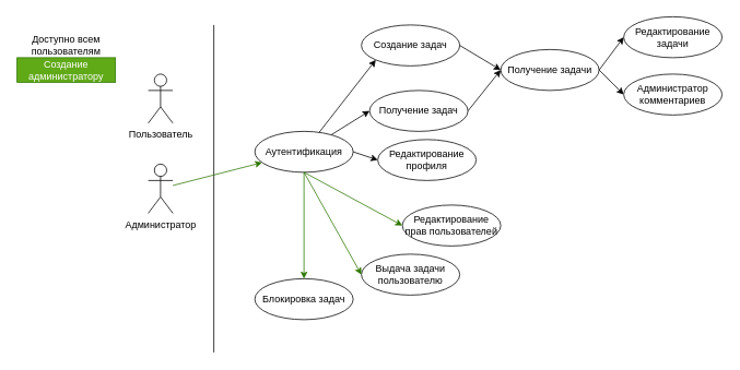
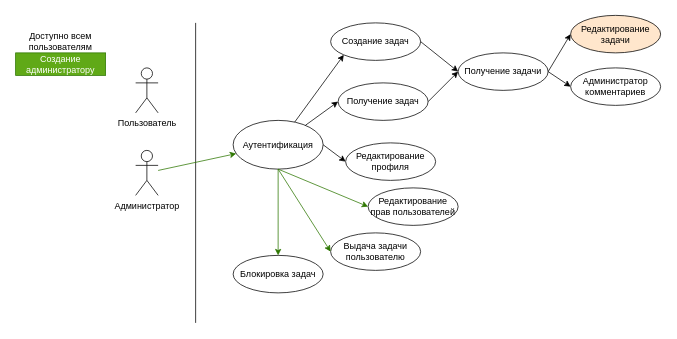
  <mxCell id="0" />
  <mxCell id="1" parent="0" />
  <mxCell id="2" value="Пользователь" style="shape=umlActor;verticalLabelPosition=bottom;verticalAlign=top;html=1;outlineConnect=0;" parent="1" vertex="1"><mxGeometry x="180" y="90" width="30" height="60" as="geometry" /></mxCell>
  <mxCell id="3" value="Администратор" style="shape=umlActor;verticalLabelPosition=bottom;verticalAlign=top;html=1;outlineConnect=0;" parent="1" vertex="1"><mxGeometry x="180" y="200" width="30" height="60" as="geometry" /></mxCell>
  <mxCell id="4" value="" style="endArrow=none;html=1;rounded=0;" parent="1" edge="1"><mxGeometry width="50" height="50" relative="1" as="geometry"><mxPoint x="260" y="430" as="sourcePoint" /><mxPoint x="260" y="30" as="targetPoint" /></mxGeometry></mxCell>
- <mxCell id="5" value="Аутентификация" style="ellipse;whiteSpace=wrap;html=1;" vertex="1" parent="1"><mxGeometry x="310" y="160" width="120" height="50" as="geometry" /></mxCell>
+ <mxCell id="5" value="Аутентификация" style="ellipse;whiteSpace=wrap;html=1;" vertex="1" parent="1"><mxGeometry x="310" y="160" width="120" height="65" as="geometry" /></mxCell>
  <mxCell id="6" value="Создание задач" style="ellipse;whiteSpace=wrap;html=1;" vertex="1" parent="1"><mxGeometry x="440" y="30" width="120" height="50" as="geometry" /></mxCell>
  <mxCell id="7" value="Выдача задачи пользователю" style="ellipse;whiteSpace=wrap;html=1;" vertex="1" parent="1"><mxGeometry x="440" y="310" width="120" height="50" as="geometry" /></mxCell>
  <mxCell id="8" value="Редактирование прав пользователей" style="ellipse;whiteSpace=wrap;html=1;" vertex="1" parent="1"><mxGeometry x="490" y="250" width="120" height="50" as="geometry" /></mxCell>
- <mxCell id="9" value="Редактирование профиля" style="ellipse;whiteSpace=wrap;html=1;" vertex="1" parent="1"><mxGeometry x="460" y="170" width="120" height="50" as="geometry" /></mxCell>
+ <mxCell id="9" value="Редактирование профиля" style="ellipse;whiteSpace=wrap;html=1;" vertex="1" parent="1"><mxGeometry x="460" y="190" width="120" height="50" as="geometry" /></mxCell>
  <mxCell id="10" value="Администратор комментариев" style="ellipse;whiteSpace=wrap;html=1;" vertex="1" parent="1"><mxGeometry x="760" y="90" width="120" height="50" as="geometry" /></mxCell>
  <mxCell id="11" value="Блокировка задач" style="ellipse;whiteSpace=wrap;html=1;" vertex="1" parent="1"><mxGeometry x="310" y="340" width="120" height="50" as="geometry" /></mxCell>
  <mxCell id="12" value="Получение задач" style="ellipse;whiteSpace=wrap;html=1;" vertex="1" parent="1"><mxGeometry x="450" y="110" width="120" height="50" as="geometry" /></mxCell>
- <mxCell id="13" value="Получение задачи" style="ellipse;whiteSpace=wrap;html=1;" vertex="1" parent="1"><mxGeometry x="610" y="60" width="120" height="50" as="geometry" /></mxCell>
+ <mxCell id="13" value="Получение задачи" style="ellipse;whiteSpace=wrap;html=1;" vertex="1" parent="1"><mxGeometry x="610" y="70" width="120" height="50" as="geometry" /></mxCell>
  <mxCell id="14" value="" style="endArrow=classic;html=1;rounded=0;fillColor=#60a917;strokeColor=#2D7600;" edge="1" parent="1" source="3" target="5"><mxGeometry width="50" height="50" relative="1" as="geometry"><mxPoint x="470" y="220" as="sourcePoint" /><mxPoint x="520" y="170" as="targetPoint" /></mxGeometry></mxCell>
  <mxCell id="15" value="" style="endArrow=classic;html=1;rounded=0;entryX=0;entryY=0.5;entryDx=0;entryDy=0;" edge="1" parent="1" source="5" target="12"><mxGeometry width="50" height="50" relative="1" as="geometry"><mxPoint x="560" y="230" as="sourcePoint" /><mxPoint x="610" y="180" as="targetPoint" /></mxGeometry></mxCell>
  <mxCell id="16" value="" style="endArrow=classic;html=1;rounded=0;entryX=0;entryY=1;entryDx=0;entryDy=0;" edge="1" parent="1" source="5" target="6"><mxGeometry width="50" height="50" relative="1" as="geometry"><mxPoint x="560" y="230" as="sourcePoint" /><mxPoint x="610" y="180" as="targetPoint" /></mxGeometry></mxCell>
  <mxCell id="17" value="" style="endArrow=classic;html=1;rounded=0;exitX=1;exitY=0.5;exitDx=0;exitDy=0;entryX=0;entryY=0.5;entryDx=0;entryDy=0;" edge="1" parent="1" source="12" target="13"><mxGeometry width="50" height="50" relative="1" as="geometry"><mxPoint x="560" y="230" as="sourcePoint" /><mxPoint x="610" y="180" as="targetPoint" /></mxGeometry></mxCell>
  <mxCell id="18" value="" style="endArrow=classic;html=1;rounded=0;exitX=1;exitY=0.5;exitDx=0;exitDy=0;entryX=0;entryY=0.5;entryDx=0;entryDy=0;" edge="1" parent="1" source="6" target="13"><mxGeometry width="50" height="50" relative="1" as="geometry"><mxPoint x="560" y="230" as="sourcePoint" /><mxPoint x="610" y="180" as="targetPoint" /></mxGeometry></mxCell>
  <mxCell id="19" value="" style="endArrow=classic;html=1;rounded=0;exitX=1;exitY=0.5;exitDx=0;exitDy=0;entryX=0;entryY=0.5;entryDx=0;entryDy=0;" edge="1" parent="1" source="5" target="9"><mxGeometry width="50" height="50" relative="1" as="geometry"><mxPoint x="560" y="230" as="sourcePoint" /><mxPoint x="610" y="180" as="targetPoint" /></mxGeometry></mxCell>
  <mxCell id="20" value="" style="endArrow=classic;html=1;rounded=0;entryX=0;entryY=0.5;entryDx=0;entryDy=0;exitX=1;exitY=0.5;exitDx=0;exitDy=0;" edge="1" parent="1" source="13" target="10"><mxGeometry width="50" height="50" relative="1" as="geometry"><mxPoint x="560" y="230" as="sourcePoint" /><mxPoint x="610" y="180" as="targetPoint" /></mxGeometry></mxCell>
- <mxCell id="21" value="Редактирование задачи" style="ellipse;whiteSpace=wrap;html=1;" vertex="1" parent="1"><mxGeometry x="760" y="20" width="120" height="50" as="geometry" /></mxCell>
+ <mxCell id="21" value="Редактирование задачи" style="ellipse;whiteSpace=wrap;html=1;fillColor=#ffe6cc;" vertex="1" parent="1"><mxGeometry x="760" y="20" width="120" height="50" as="geometry" /></mxCell>
  <mxCell id="22" value="" style="endArrow=classic;html=1;rounded=0;exitX=1;exitY=0.5;exitDx=0;exitDy=0;entryX=0;entryY=0.5;entryDx=0;entryDy=0;" edge="1" parent="1" source="13" target="21"><mxGeometry width="50" height="50" relative="1" as="geometry"><mxPoint x="590" y="230" as="sourcePoint" /><mxPoint x="640" y="180" as="targetPoint" /></mxGeometry></mxCell>
  <mxCell id="23" value="" style="endArrow=classic;html=1;rounded=0;exitX=0.5;exitY=1;exitDx=0;exitDy=0;entryX=0;entryY=0.5;entryDx=0;entryDy=0;fillColor=#60a917;strokeColor=#2D7600;" edge="1" parent="1" source="5" target="8"><mxGeometry width="50" height="50" relative="1" as="geometry"><mxPoint x="470" y="250" as="sourcePoint" /><mxPoint x="520" y="200" as="targetPoint" /></mxGeometry></mxCell>
  <mxCell id="24" value="" style="endArrow=classic;html=1;rounded=0;exitX=0.5;exitY=1;exitDx=0;exitDy=0;entryX=0;entryY=0.5;entryDx=0;entryDy=0;fillColor=#60a917;strokeColor=#2D7600;" edge="1" parent="1" source="5" target="7"><mxGeometry width="50" height="50" relative="1" as="geometry"><mxPoint x="470" y="320" as="sourcePoint" /><mxPoint x="520" y="270" as="targetPoint" /></mxGeometry></mxCell>
  <mxCell id="25" value="" style="endArrow=classic;html=1;rounded=0;exitX=0.5;exitY=1;exitDx=0;exitDy=0;entryX=0.5;entryY=0;entryDx=0;entryDy=0;fillColor=#60a917;strokeColor=#2D7600;" edge="1" parent="1" source="5" target="11"><mxGeometry width="50" height="50" relative="1" as="geometry"><mxPoint x="470" y="320" as="sourcePoint" /><mxPoint x="520" y="270" as="targetPoint" /></mxGeometry></mxCell>
  <mxCell id="26" value="Доступно всем пользователям" style="text;html=1;strokeColor=none;fillColor=none;align=center;verticalAlign=middle;whiteSpace=wrap;rounded=0;" vertex="1" parent="1"><mxGeometry x="20" y="40" width="120" height="30" as="geometry" /></mxCell>
  <mxCell id="27" value="Создание администратору" style="text;html=1;strokeColor=#2D7600;fillColor=#60a917;align=center;verticalAlign=middle;whiteSpace=wrap;rounded=0;fontColor=#ffffff;" vertex="1" parent="1"><mxGeometry x="20" y="70" width="120" height="30" as="geometry" /></mxCell>
